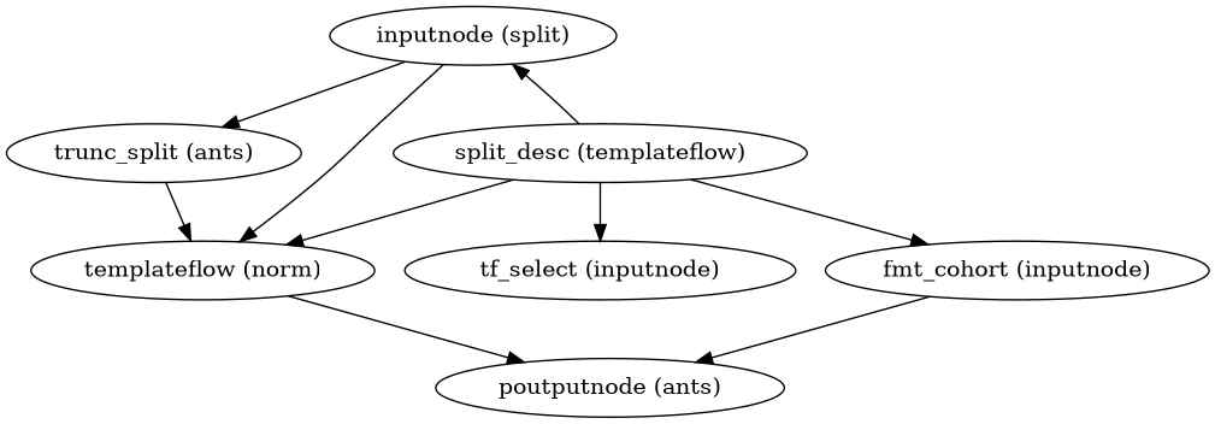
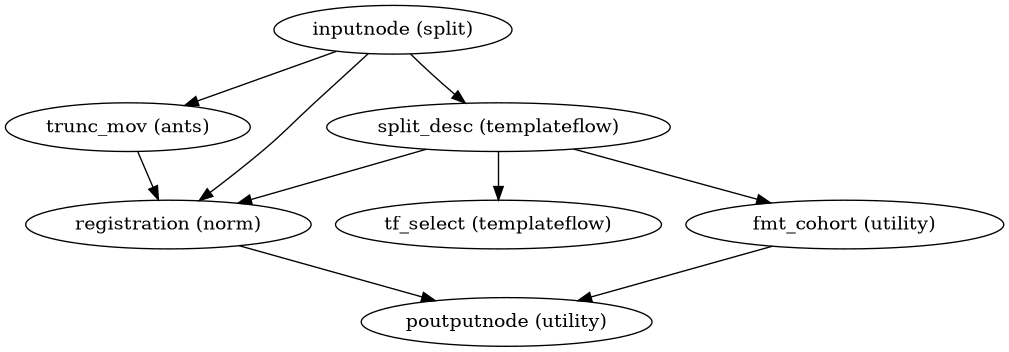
  strict digraph {
    n1 [label="inputnode (split)"]
    "split_desc (templateflow)"
-   "trunc_mov (ants)" [label="trunc_split (ants)"]
-   "registration (norm)" [label="templateflow (norm)"]
-   "tf_select (templateflow)" [label="tf_select (inputnode)"]
-   "fmt_cohort (utility)" [label="fmt_cohort (inputnode)"]
-   "poutputnode (utility)" [label="poutputnode (ants)"]
-   "split_desc (templateflow)" -> n1
+   "trunc_mov (ants)"
+   "registration (norm)"
+   "tf_select (templateflow)"
+   "fmt_cohort (utility)"
+   "poutputnode (utility)"
+   n1 -> "split_desc (templateflow)"
    n1 -> "trunc_mov (ants)"
    n1 -> "registration (norm)"
    "split_desc (templateflow)" -> "registration (norm)"
    "split_desc (templateflow)" -> "tf_select (templateflow)"
    "split_desc (templateflow)" -> "fmt_cohort (utility)"
    "trunc_mov (ants)" -> "registration (norm)"
    "registration (norm)" -> "poutputnode (utility)"
    "fmt_cohort (utility)" -> "poutputnode (utility)"
  }
